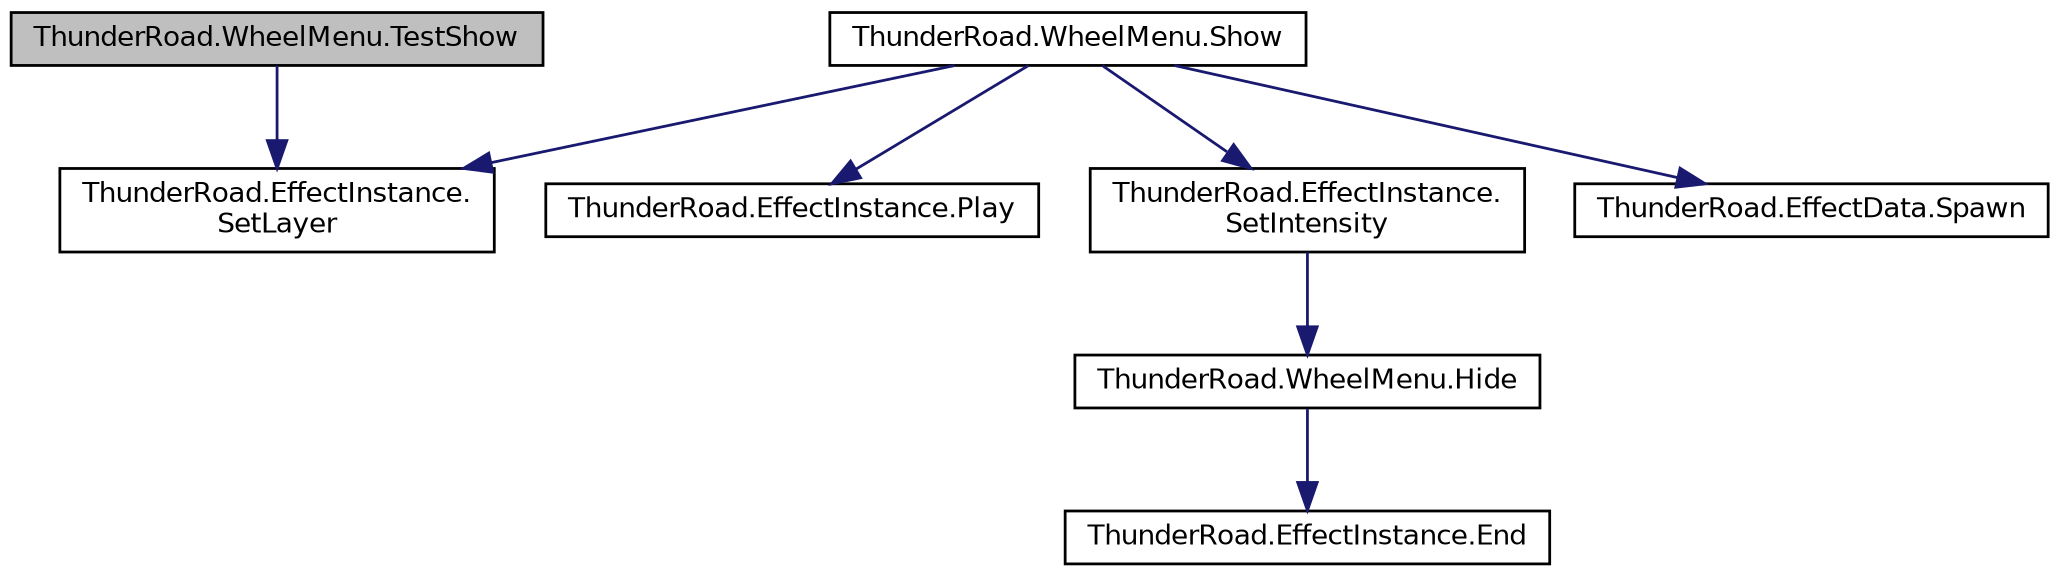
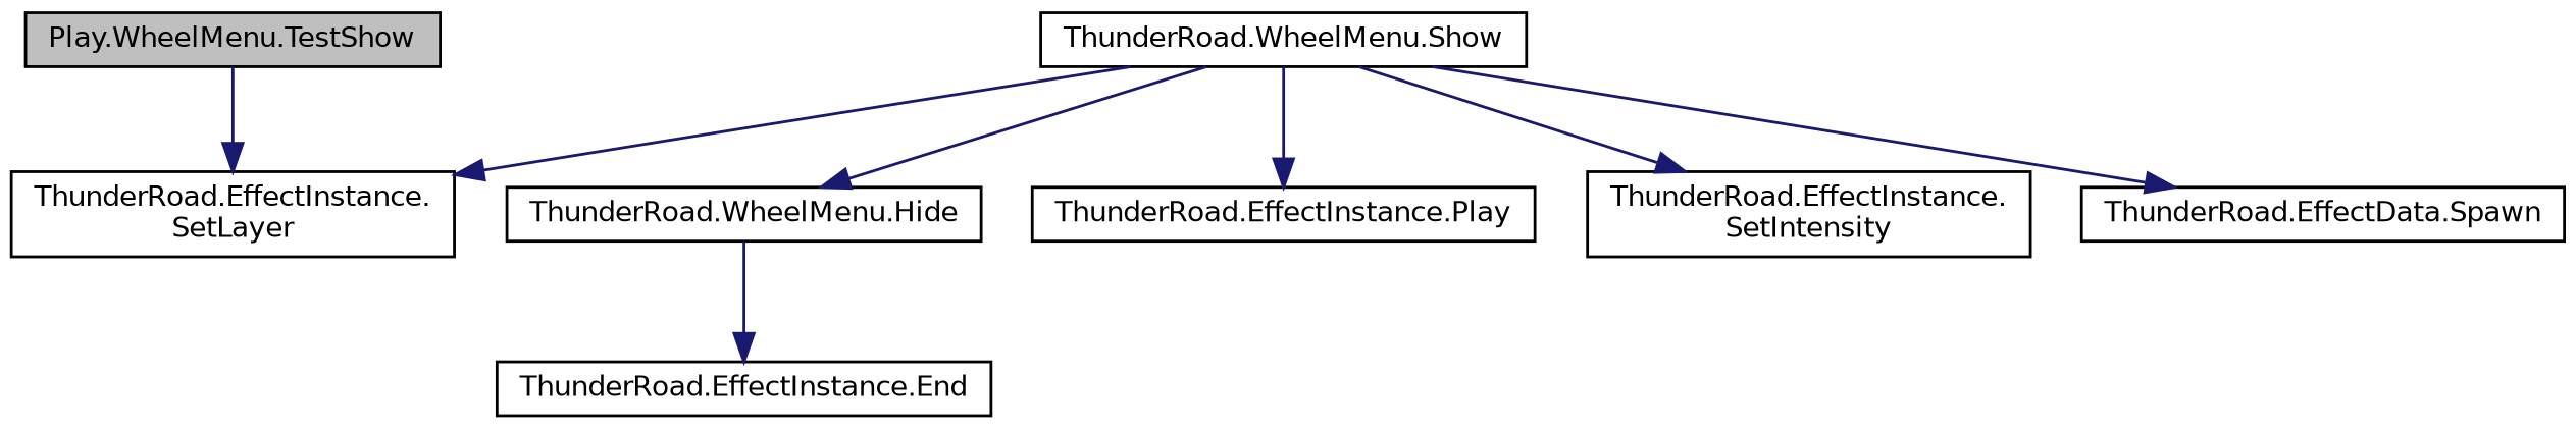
  digraph {
    rankdir=TB
    node [color=black fillcolor=white fontname=Helvetica fontsize=10 shape=record style=filled]
    edge [color=midnightblue fontname=Helvetica fontsize=10 labelfontname=Helvetica labelfontsize=10 style=solid]
-   n1 [fillcolor=grey75 fontcolor=black height=0.2 label="ThunderRoad.WheelMenu.TestShow" width=0.4]
+   n1 [fillcolor=grey75 fontcolor=black height=0.2 label="Play.WheelMenu.TestShow" width=0.4]
    n2 [height=0.2 label="ThunderRoad.EffectInstance.\lSetLayer" width=0.4]
    n3 [height=0.2 label="ThunderRoad.WheelMenu.Show" width=0.4]
    n4 [height=0.2 label="ThunderRoad.WheelMenu.Hide" width=0.4]
    n5 [height=0.2 label="ThunderRoad.EffectInstance.Play" width=0.4]
    n6 [height=0.2 label="ThunderRoad.EffectInstance.\lSetIntensity" width=0.4]
    n7 [height=0.2 label="ThunderRoad.EffectData.Spawn" width=0.4]
    n8 [height=0.2 label="ThunderRoad.EffectInstance.End" width=0.4]
    n1 -> n2
    n3 -> n2
-   n6 -> n4
+   n3 -> n4
    n3 -> n5
    n3 -> n6
    n3 -> n7
    n4 -> n8
  }
